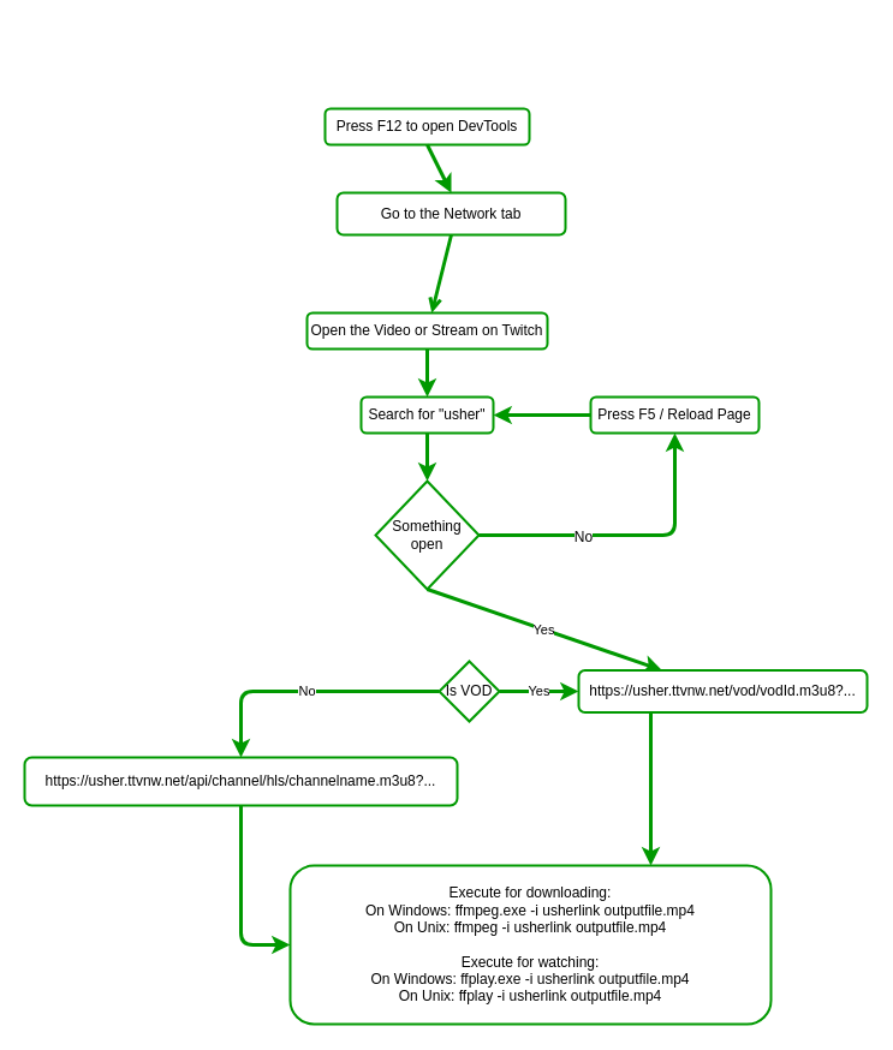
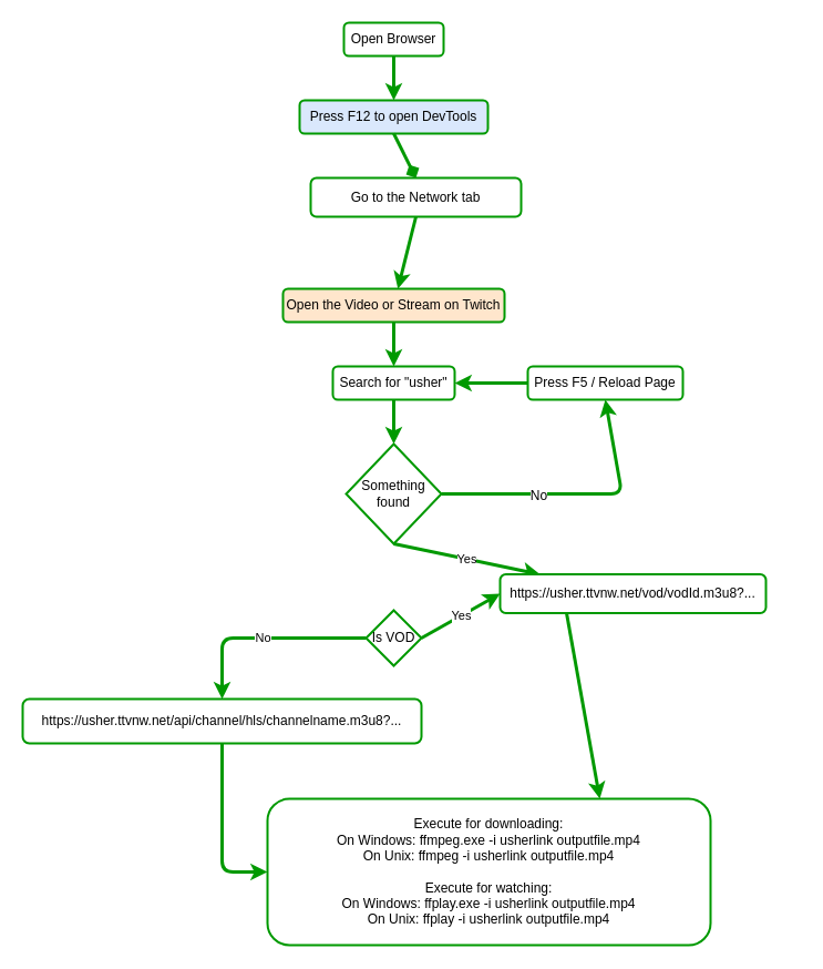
  <mxCell id="0" />
  <mxCell id="1" parent="0" />
- <mxCell id="4" value="Press F12 to open DevTools" style="rounded=1;whiteSpace=wrap;html=1;strokeColor=#009900;strokeWidth=2;" parent="1" vertex="1"><mxGeometry x="270" y="90" width="170" height="30" as="geometry" /></mxCell>
- <mxCell id="5" value="Open the Video or Stream on Twitch" style="rounded=1;whiteSpace=wrap;html=1;strokeColor=#009900;strokeWidth=2;" parent="1" vertex="1"><mxGeometry x="255" y="260" width="200" height="30" as="geometry" /></mxCell>
+ <mxCell id="2" value="Open Browser" style="rounded=1;whiteSpace=wrap;html=1;strokeColor=#009900;strokeWidth=2;" parent="1" vertex="1"><mxGeometry x="310" y="20" width="90" height="30" as="geometry" /></mxCell>
+ <mxCell id="3" value="" style="endArrow=classic;html=1;exitX=0.5;exitY=1;exitDx=0;exitDy=0;strokeWidth=3;strokeColor=#009900;" parent="1" source="2" edge="1" target="4"><mxGeometry width="50" height="50" relative="1" as="geometry"><mxPoint x="51" y="140" as="sourcePoint" /><mxPoint x="46" y="70" as="targetPoint" /></mxGeometry></mxCell>
+ <mxCell id="4" value="Press F12 to open DevTools" style="rounded=1;whiteSpace=wrap;html=1;strokeColor=#009900;strokeWidth=2;fillColor=#dae8fc;" parent="1" vertex="1"><mxGeometry x="270" y="90" width="170" height="30" as="geometry" /></mxCell>
+ <mxCell id="5" value="Open the Video or Stream on Twitch" style="rounded=1;whiteSpace=wrap;html=1;strokeColor=#009900;strokeWidth=2;fillColor=#ffe6cc;" parent="1" vertex="1"><mxGeometry x="255" y="260" width="200" height="30" as="geometry" /></mxCell>
  <mxCell id="6" value="Go to the Network tab" style="rounded=1;whiteSpace=wrap;html=1;strokeColor=#009900;strokeWidth=2;" parent="1" vertex="1"><mxGeometry x="280" y="160" width="190" height="35" as="geometry" /></mxCell>
- <mxCell id="7" value="" style="endArrow=classic;html=1;exitX=0.5;exitY=1;exitDx=0;exitDy=0;entryX=0.5;entryY=0;entryDx=0;entryDy=0;strokeWidth=3;strokeColor=#009900;" parent="1" source="4" target="6" edge="1"><mxGeometry width="50" height="50" relative="1" as="geometry"><mxPoint x="391" y="200" as="sourcePoint" /><mxPoint x="441" y="150" as="targetPoint" /></mxGeometry></mxCell>
- <mxCell id="8" value="" style="endArrow=open;html=1;exitX=0.5;exitY=1;exitDx=0;exitDy=0;strokeWidth=3;strokeColor=#009900;" parent="1" source="6" target="5" edge="1"><mxGeometry width="50" height="50" relative="1" as="geometry"><mxPoint x="371" y="220" as="sourcePoint" /><mxPoint x="421" y="170" as="targetPoint" /></mxGeometry></mxCell>
+ <mxCell id="7" value="" style="endArrow=diamond;html=1;exitX=0.5;exitY=1;exitDx=0;exitDy=0;entryX=0.5;entryY=0;entryDx=0;entryDy=0;strokeWidth=3;strokeColor=#009900;" parent="1" source="4" target="6" edge="1"><mxGeometry width="50" height="50" relative="1" as="geometry"><mxPoint x="391" y="200" as="sourcePoint" /><mxPoint x="441" y="150" as="targetPoint" /></mxGeometry></mxCell>
+ <mxCell id="8" value="" style="endArrow=classic;html=1;exitX=0.5;exitY=1;exitDx=0;exitDy=0;strokeWidth=3;strokeColor=#009900;" parent="1" source="6" target="5" edge="1"><mxGeometry width="50" height="50" relative="1" as="geometry"><mxPoint x="371" y="220" as="sourcePoint" /><mxPoint x="421" y="170" as="targetPoint" /></mxGeometry></mxCell>
  <mxCell id="9" value="Search for &quot;usher&quot;" style="rounded=1;whiteSpace=wrap;html=1;strokeColor=#009900;strokeWidth=2;" parent="1" vertex="1"><mxGeometry x="300" y="330" width="110" height="30" as="geometry" /></mxCell>
  <mxCell id="10" value="" style="endArrow=classic;html=1;exitX=0.5;exitY=1;exitDx=0;exitDy=0;entryX=0.5;entryY=0;entryDx=0;entryDy=0;strokeWidth=3;strokeColor=#009900;" parent="1" source="5" target="9" edge="1"><mxGeometry width="50" height="50" relative="1" as="geometry"><mxPoint x="401" y="330" as="sourcePoint" /><mxPoint x="451" y="280" as="targetPoint" /></mxGeometry></mxCell>
- <mxCell id="11" value="Something&lt;br&gt;open" style="rhombus;whiteSpace=wrap;html=1;strokeColor=#009900;strokeWidth=2;" parent="1" vertex="1"><mxGeometry x="312" y="400" width="86" height="90" as="geometry" /></mxCell>
+ <mxCell id="11" value="Something&lt;br&gt;found" style="rhombus;whiteSpace=wrap;html=1;strokeColor=#009900;strokeWidth=2;" parent="1" vertex="1"><mxGeometry x="312" y="400" width="86" height="90" as="geometry" /></mxCell>
  <mxCell id="12" value="" style="endArrow=classic;html=1;exitX=0.5;exitY=1;exitDx=0;exitDy=0;entryX=0.5;entryY=0;entryDx=0;entryDy=0;strokeWidth=3;strokeColor=#009900;" parent="1" source="9" target="11" edge="1"><mxGeometry width="50" height="50" relative="1" as="geometry"><mxPoint x="-39" y="630" as="sourcePoint" /><mxPoint x="11" y="580" as="targetPoint" /></mxGeometry></mxCell>
  <mxCell id="13" value="Yes" style="endArrow=classic;html=1;exitX=0.5;exitY=1;exitDx=0;exitDy=0;strokeWidth=3;strokeColor=#009900;" parent="1" source="11" target="21" edge="1"><mxGeometry width="50" height="50" relative="1" as="geometry"><mxPoint x="21" y="630" as="sourcePoint" /><mxPoint x="51" y="628" as="targetPoint" /></mxGeometry></mxCell>
- <mxCell id="14" value="Is VOD" style="rhombus;whiteSpace=wrap;html=1;strokeColor=#009900;strokeWidth=2;" parent="1" vertex="1"><mxGeometry x="365" y="550" width="50" height="50" as="geometry" /></mxCell>
- <mxCell id="15" value="Press F5 / Reload Page" style="rounded=1;whiteSpace=wrap;html=1;strokeColor=#009900;strokeWidth=2;" parent="1" vertex="1"><mxGeometry x="491" y="330" width="140" height="30" as="geometry" /></mxCell>
+ <mxCell id="14" value="Is VOD" style="rhombus;whiteSpace=wrap;html=1;strokeColor=#009900;strokeWidth=2;" parent="1" vertex="1"><mxGeometry x="330" y="550" width="50" height="50" as="geometry" /></mxCell>
+ <mxCell id="15" value="Press F5 / Reload Page" style="rounded=1;whiteSpace=wrap;html=1;strokeColor=#009900;strokeWidth=2;" parent="1" vertex="1"><mxGeometry x="476" y="330" width="140" height="30" as="geometry" /></mxCell>
  <mxCell id="16" value="" style="endArrow=classic;html=1;exitX=1;exitY=0.5;exitDx=0;exitDy=0;entryX=0.5;entryY=1;entryDx=0;entryDy=0;strokeWidth=3;strokeColor=#009900;" parent="1" source="11" target="15" edge="1"><mxGeometry width="50" height="50" relative="1" as="geometry"><mxPoint x="321" y="590" as="sourcePoint" /><mxPoint x="371" y="540" as="targetPoint" /><Array as="points"><mxPoint x="561" y="445" /></Array></mxGeometry></mxCell>
  <mxCell id="17" value="No" style="text;html=1;resizable=0;points=[];align=center;verticalAlign=middle;labelBackgroundColor=#ffffff;" parent="16" vertex="1" connectable="0"><mxGeometry x="-0.304" y="-1" relative="1" as="geometry"><mxPoint as="offset" /></mxGeometry></mxCell>
  <mxCell id="18" value="" style="endArrow=classic;html=1;strokeWidth=3;strokeColor=#009900;" parent="1" source="15" target="9" edge="1"><mxGeometry width="50" height="50" relative="1" as="geometry"><mxPoint x="401" y="340" as="sourcePoint" /><mxPoint x="451" y="290" as="targetPoint" /></mxGeometry></mxCell>
  <mxCell id="19" value="https://usher.ttvnw.net/api/channel/hls/channelname.m3u8?..." style="rounded=1;whiteSpace=wrap;html=1;strokeColor=#009900;strokeWidth=2;" parent="1" vertex="1"><mxGeometry x="20" y="630" width="360" height="40" as="geometry" /></mxCell>
  <mxCell id="20" value="No" style="endArrow=classic;html=1;exitX=0;exitY=0.5;exitDx=0;exitDy=0;entryX=0.5;entryY=0;entryDx=0;entryDy=0;strokeWidth=3;strokeColor=#009900;" parent="1" source="14" target="19" edge="1"><mxGeometry width="50" height="50" relative="1" as="geometry"><mxPoint x="491" y="590" as="sourcePoint" /><mxPoint x="541" y="540" as="targetPoint" /><Array as="points"><mxPoint x="200" y="575" /></Array></mxGeometry></mxCell>
- <mxCell id="21" value="https://usher.ttvnw.net/vod/vodId.m3u8?..." style="rounded=1;whiteSpace=wrap;html=1;strokeColor=#009900;strokeWidth=2;" parent="1" vertex="1"><mxGeometry x="481" y="557.5" width="240" height="35" as="geometry" /></mxCell>
+ <mxCell id="21" value="https://usher.ttvnw.net/vod/vodId.m3u8?..." style="rounded=1;whiteSpace=wrap;html=1;strokeColor=#009900;strokeWidth=2;" parent="1" vertex="1"><mxGeometry x="451" y="517.5" width="240" height="35" as="geometry" /></mxCell>
  <mxCell id="22" value="Yes" style="endArrow=classic;html=1;exitX=1;exitY=0.5;exitDx=0;exitDy=0;entryX=0;entryY=0.5;entryDx=0;entryDy=0;strokeWidth=3;strokeColor=#009900;" parent="1" source="14" target="21" edge="1"><mxGeometry width="50" height="50" relative="1" as="geometry"><mxPoint x="131" y="640" as="sourcePoint" /><mxPoint x="181" y="590" as="targetPoint" /></mxGeometry></mxCell>
  <mxCell id="23" value="Execute for downloading:&lt;br&gt;On Windows: ffmpeg.exe -i usherlink outputfile.mp4&lt;br&gt;On Unix: ffmpeg -i usherlink outputfile.mp4&lt;br&gt;&lt;br&gt;Execute for watching:&lt;br&gt;On Windows: ffplay.exe -i usherlink outputfile.mp4&lt;br&gt;On Unix: ffplay -i usherlink outputfile.mp4" style="rounded=1;whiteSpace=wrap;html=1;strokeColor=#009900;strokeWidth=2;" parent="1" vertex="1"><mxGeometry x="241" y="720" width="400" height="132" as="geometry" /></mxCell>
  <mxCell id="24" value="" style="endArrow=classic;html=1;strokeWidth=3;strokeColor=#009900;exitX=0.5;exitY=1;exitDx=0;exitDy=0;" parent="1" source="19" target="23" edge="1"><mxGeometry width="50" height="50" relative="1" as="geometry"><mxPoint x="51" y="830" as="sourcePoint" /><mxPoint x="101" y="780" as="targetPoint" /><Array as="points"><mxPoint x="200" y="786" /></Array></mxGeometry></mxCell>
  <mxCell id="25" value="" style="endArrow=classic;html=1;strokeWidth=3;strokeColor=#009900;entryX=0.75;entryY=0;entryDx=0;entryDy=0;exitX=0.25;exitY=1;exitDx=0;exitDy=0;" parent="1" source="21" target="23" edge="1"><mxGeometry width="50" height="50" relative="1" as="geometry"><mxPoint x="541" y="530" as="sourcePoint" /><mxPoint x="517" y="719" as="targetPoint" /></mxGeometry></mxCell>
